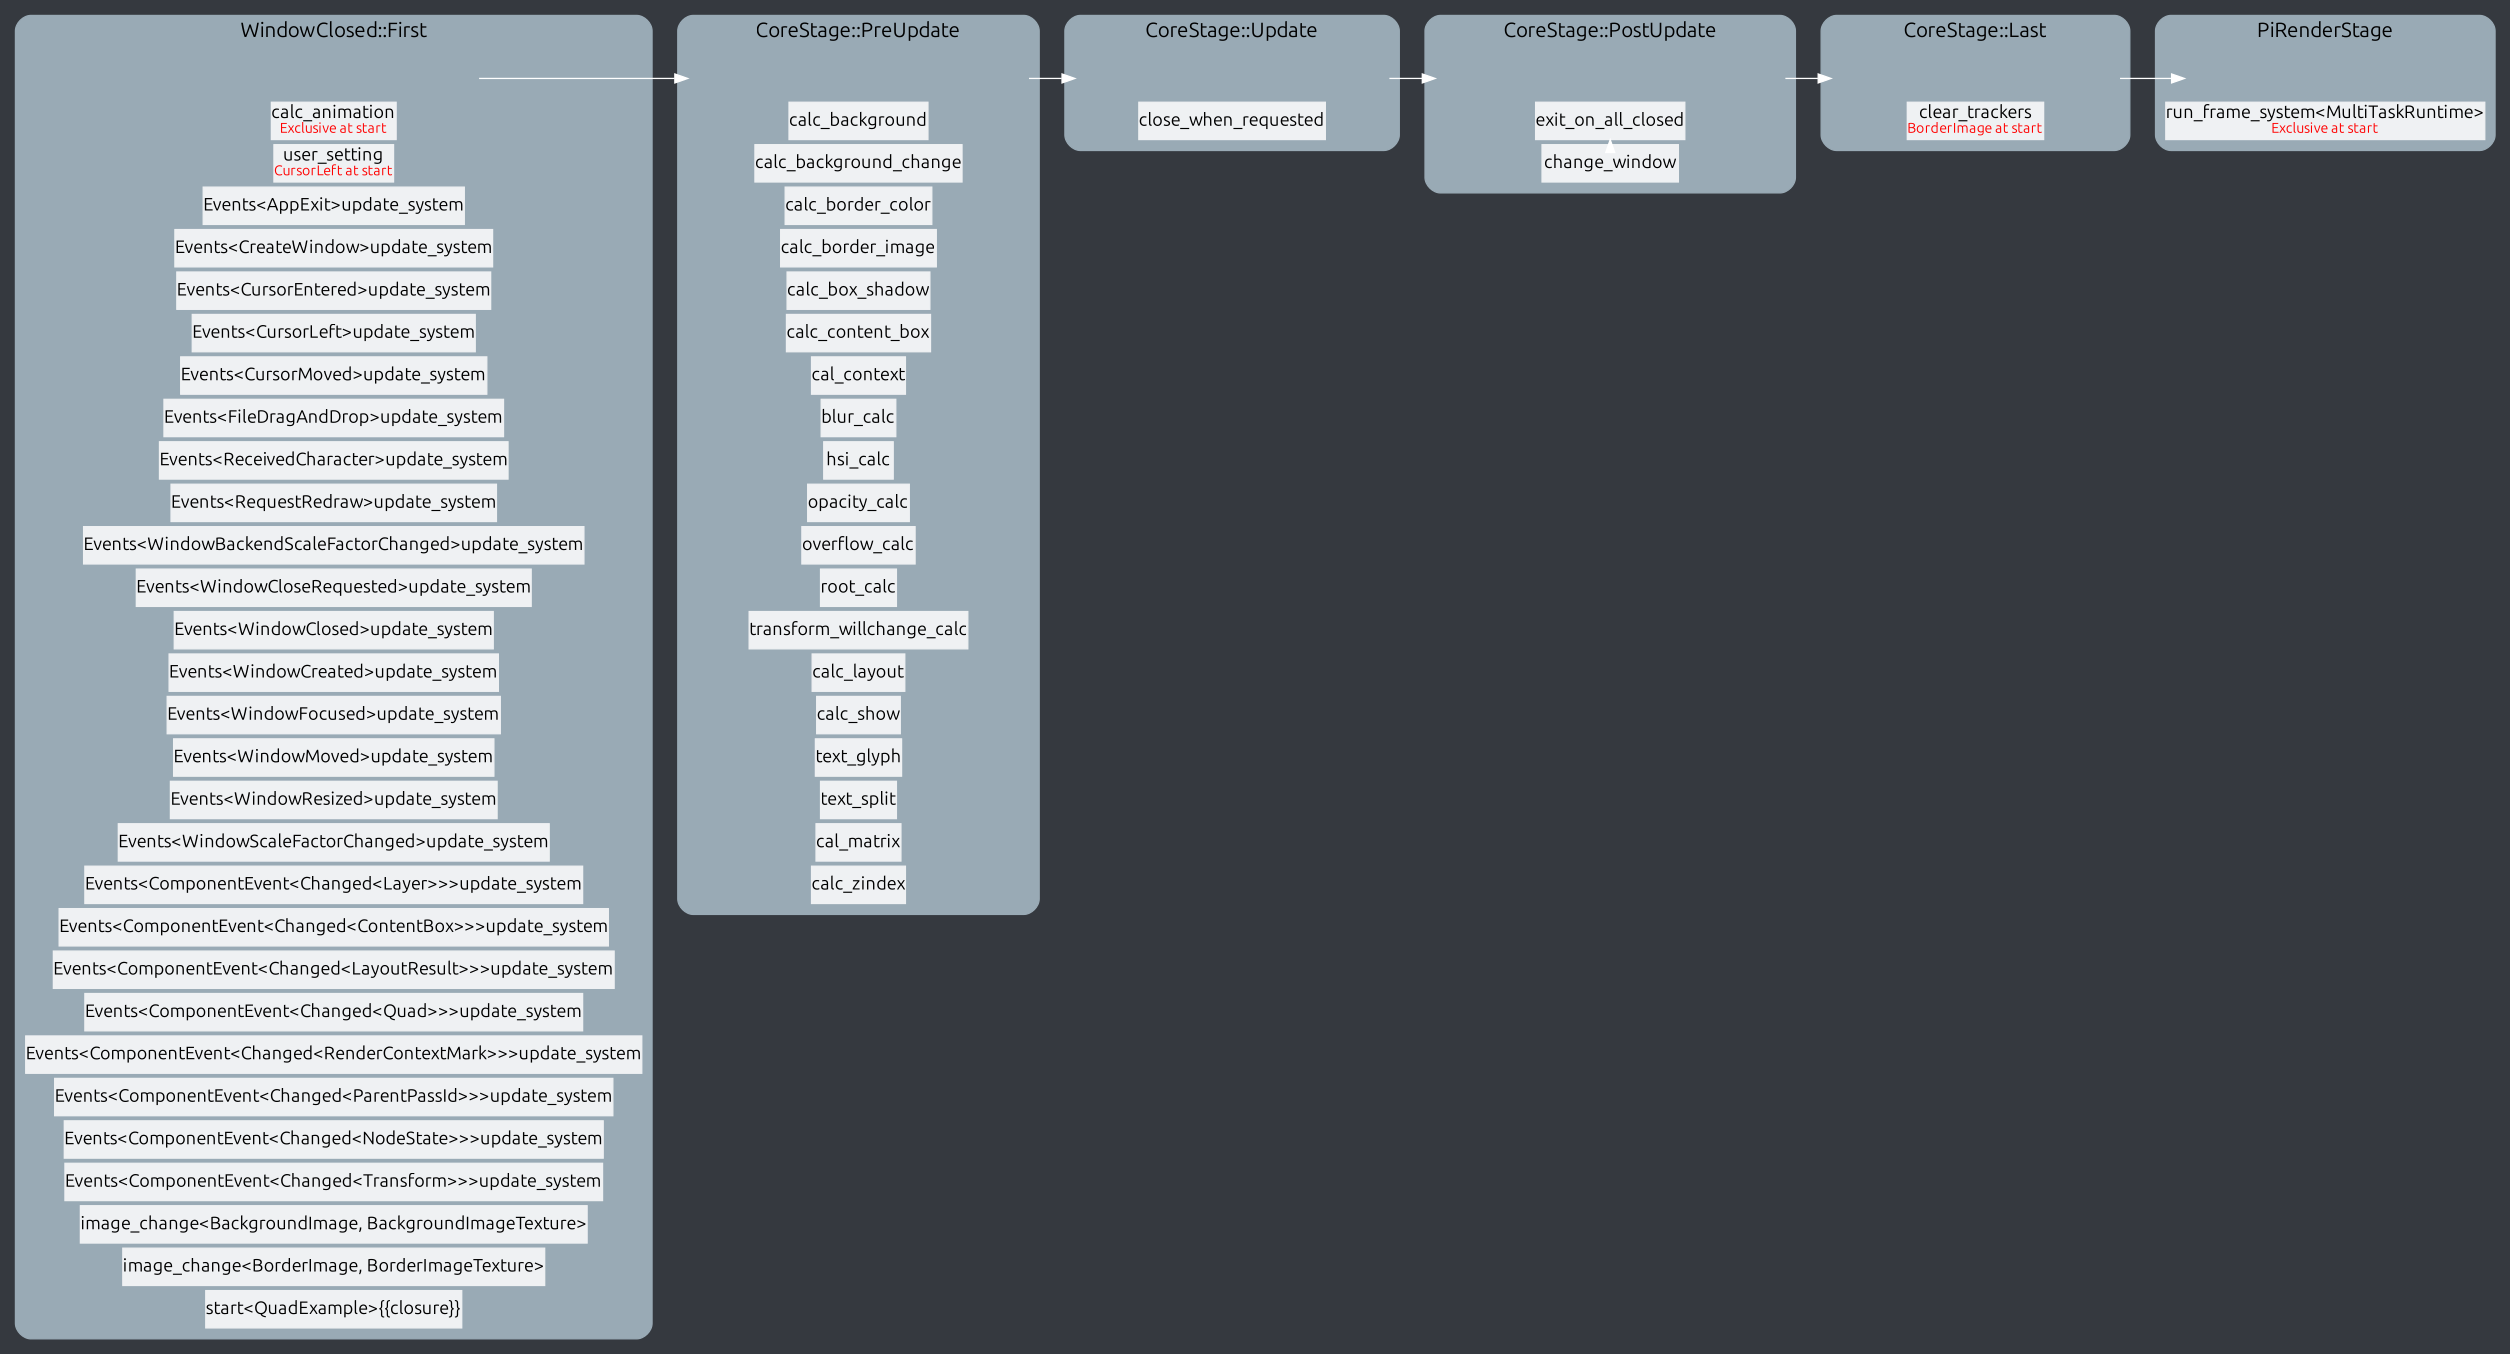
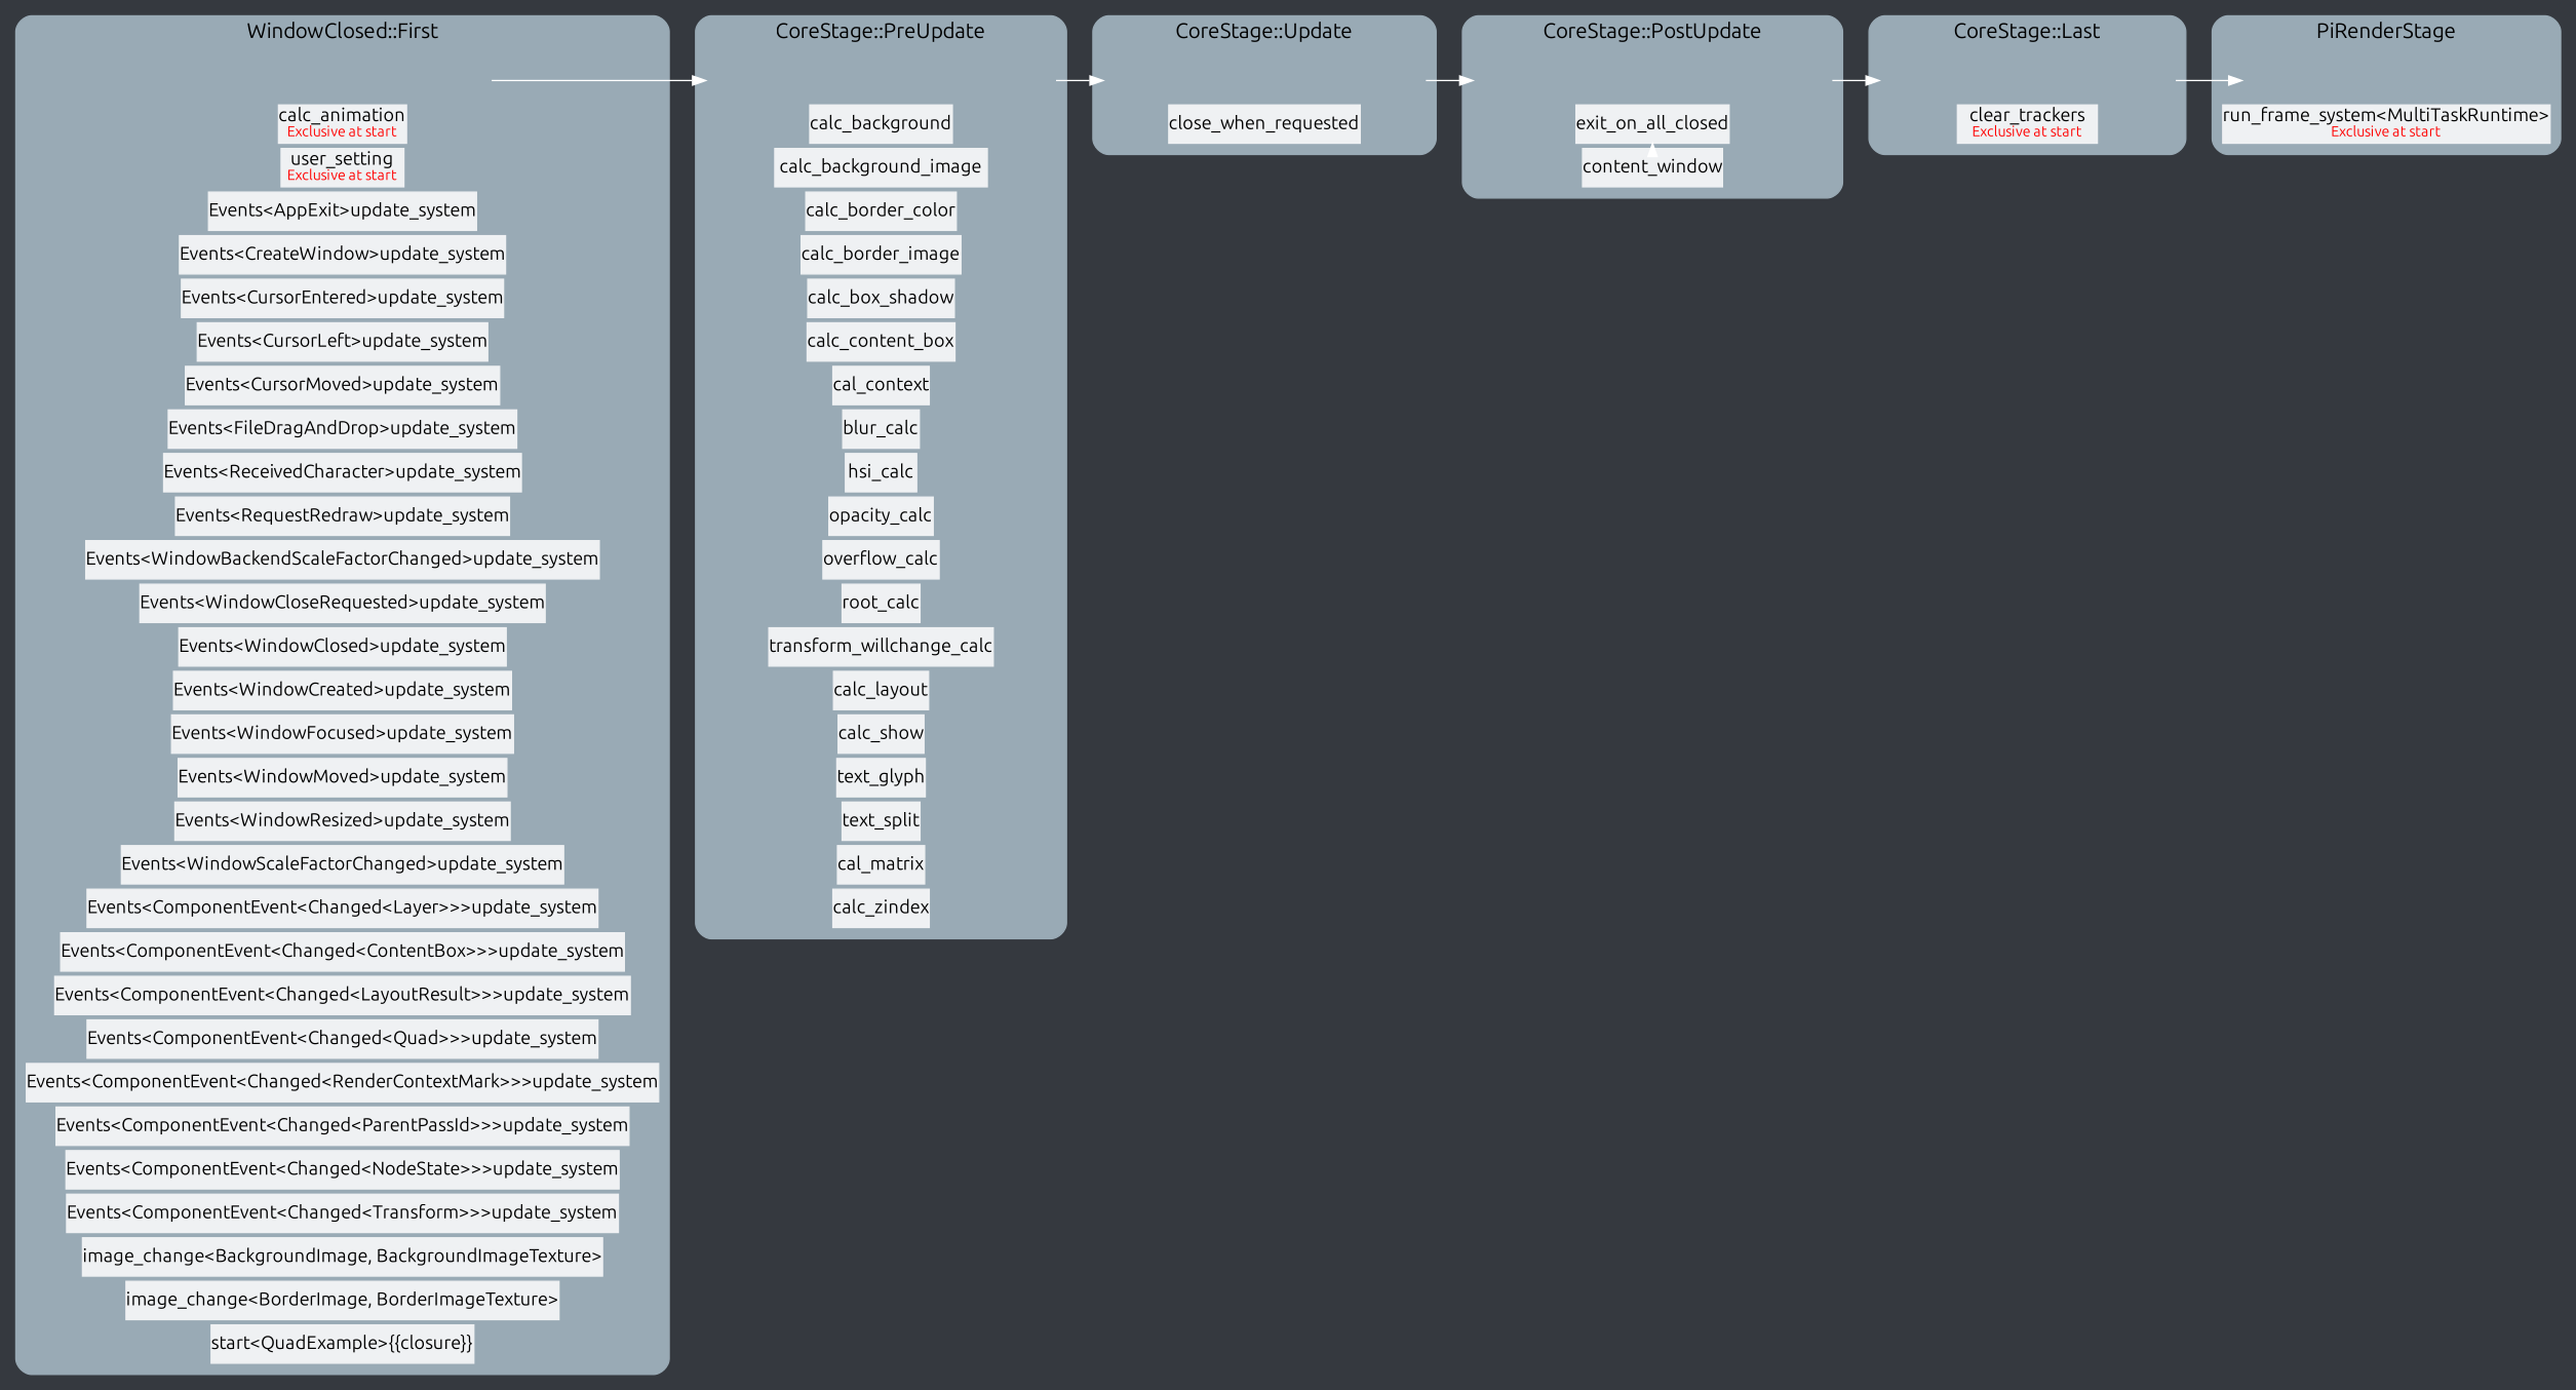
  digraph {
    bgcolor="#35393F"
    compound=true
    fontname=Ubuntu
    fontsize=16
    nodesep=0.05
    rankdir=LR
    node [bgcolor="#eff1f3" color="#eff1f3" fontname=Ubuntu margin=0 shape=box style=filled]
    edge [color=white fontname=Ubuntu]
    "MARKER_schedule_CoreStage::First" [height=0.4 style=invis]
    n2 [height=0.4 label=<calc_animation<BR /><FONT COLOR="red" POINT-SIZE="11">Exclusive at start</FONT>>]
-   n3 [height=0.4 label=<user_setting<BR /><FONT COLOR="red" POINT-SIZE="11">CursorLeft at start</FONT>>]
+   n3 [height=0.4 label=<user_setting<BR /><FONT COLOR="red" POINT-SIZE="11">Exclusive at start</FONT>>]
    n4 [height=0.4 label="Events<AppExit>update_system"]
    n5 [height=0.4 label="Events<CreateWindow>update_system"]
    n6 [height=0.4 label="Events<CursorEntered>update_system"]
    n7 [height=0.4 label="Events<CursorLeft>update_system"]
    n8 [height=0.4 label="Events<CursorMoved>update_system"]
    n9 [height=0.4 label="Events<FileDragAndDrop>update_system"]
    n10 [height=0.4 label="Events<ReceivedCharacter>update_system"]
    n11 [height=0.4 label="Events<RequestRedraw>update_system"]
    n12 [height=0.4 label="Events<WindowBackendScaleFactorChanged>update_system"]
    n13 [height=0.4 label="Events<WindowCloseRequested>update_system"]
    n14 [height=0.4 label="Events<WindowClosed>update_system"]
    n15 [height=0.4 label="Events<WindowCreated>update_system"]
    n16 [height=0.4 label="Events<WindowFocused>update_system"]
    n17 [height=0.4 label="Events<WindowMoved>update_system"]
    n18 [height=0.4 label="Events<WindowResized>update_system"]
    n19 [height=0.4 label="Events<WindowScaleFactorChanged>update_system"]
    n20 [height=0.4 label="Events<ComponentEvent<Changed<Layer>>>update_system"]
    n21 [height=0.4 label="Events<ComponentEvent<Changed<ContentBox>>>update_system"]
    n22 [height=0.4 label="Events<ComponentEvent<Changed<LayoutResult>>>update_system"]
    n23 [height=0.4 label="Events<ComponentEvent<Changed<Quad>>>update_system"]
    n24 [height=0.4 label="Events<ComponentEvent<Changed<RenderContextMark>>>update_system"]
    n25 [height=0.4 label="Events<ComponentEvent<Changed<ParentPassId>>>update_system"]
    n26 [height=0.4 label="Events<ComponentEvent<Changed<NodeState>>>update_system"]
    n27 [height=0.4 label="Events<ComponentEvent<Changed<Transform>>>update_system"]
    n28 [height=0.4 label="image_change<BackgroundImage, BackgroundImageTexture>"]
    n29 [height=0.4 label="image_change<BorderImage, BorderImageTexture>"]
    n30 [height=0.4 label="start<QuadExample>{{closure}}"]
    "MARKER_schedule_CoreStage::PreUpdate" [height=0.4 style=invis]
    n32 [height=0.4 label=calc_background]
-   n33 [height=0.4 label=calc_background_change]
+   n33 [height=0.4 label=calc_background_image]
    n34 [height=0.4 label=calc_border_color]
    n35 [height=0.4 label=calc_border_image]
    n36 [height=0.4 label=calc_box_shadow]
    n37 [height=0.4 label=calc_content_box]
    n38 [height=0.4 label=cal_context]
    n39 [height=0.4 label=blur_calc]
    n40 [height=0.4 label=hsi_calc]
    n41 [height=0.4 label=opacity_calc]
    n42 [height=0.4 label=overflow_calc]
    n43 [height=0.4 label=root_calc]
    n44 [height=0.4 label=transform_willchange_calc]
    n45 [height=0.4 label=calc_layout]
    n46 [height=0.4 label=calc_show]
    n47 [height=0.4 label=text_glyph]
    n48 [height=0.4 label=text_split]
    n49 [height=0.4 label=cal_matrix]
    n50 [height=0.4 label=calc_zindex]
    "MARKER_schedule_CoreStage::Update" [height=0.4 style=invis]
    n52 [height=0.4 label=close_when_requested]
    "MARKER_schedule_CoreStage::PostUpdate" [height=0.4 style=invis]
    n54 [height=0.4 label=exit_on_all_closed]
-   n55 [height=0.4 label=change_window]
+   n55 [height=0.4 label=content_window]
    "MARKER_schedule_CoreStage::Last" [height=0.4 style=invis]
-   n57 [height=0.4 label=<clear_trackers<BR /><FONT COLOR="red" POINT-SIZE="11">BorderImage at start</FONT>>]
+   n57 [height=0.4 label=<clear_trackers<BR /><FONT COLOR="red" POINT-SIZE="11">Exclusive at start</FONT>>]
    MARKER_schedule_PiRenderStage [height=0.4 style=invis]
    n59 [height=0.4 label=<run_frame_system&lt;MultiTaskRuntime&gt;<BR /><FONT COLOR="red" POINT-SIZE="11">Exclusive at start</FONT>>]
    subgraph cluster_1 {
      bgcolor="#99aab5"
      color="#99aab5"
      label="WindowClosed::First"
      rankdir=TD
      style=rounded
      "MARKER_schedule_CoreStage::First"
      n2
      n3
      n4
      n5
      n6
      n7
      n8
      n9
      n10
      n11
      n12
      n13
      n14
      n15
      n16
      n17
      n18
      n19
      n20
      n21
      n22
      n23
      n24
      n25
      n26
      n27
      n28
      n29
      n30
    }
    subgraph cluster_2 {
      bgcolor="#99aab5"
      color="#99aab5"
      label="CoreStage::PreUpdate"
      rankdir=TD
      style=rounded
      "MARKER_schedule_CoreStage::PreUpdate"
      n32
      n33
      n34
      n35
      n36
      n37
      n38
      n39
      n40
      n41
      n42
      n43
      n44
      n45
      n46
      n47
      n48
      n49
      n50
    }
    subgraph cluster_3 {
      bgcolor="#99aab5"
      color="#99aab5"
      label="CoreStage::Update"
      rankdir=TD
      style=rounded
      "MARKER_schedule_CoreStage::Update"
      n52
    }
    subgraph cluster_4 {
      bgcolor="#99aab5"
      color="#99aab5"
      label="CoreStage::PostUpdate"
      rankdir=TD
      style=rounded
      "MARKER_schedule_CoreStage::PostUpdate"
      n54
      n55
    }
    subgraph cluster_5 {
      bgcolor="#99aab5"
      color="#99aab5"
      label="CoreStage::Last"
      rankdir=TD
      style=rounded
      "MARKER_schedule_CoreStage::Last"
      n57
    }
    subgraph cluster_6 {
      bgcolor="#99aab5"
      color="#99aab5"
      label=PiRenderStage
      rankdir=TD
      style=rounded
      MARKER_schedule_PiRenderStage
      n59
    }
    "MARKER_schedule_CoreStage::First" -> "MARKER_schedule_CoreStage::PreUpdate"
    "MARKER_schedule_CoreStage::PreUpdate" -> "MARKER_schedule_CoreStage::Update"
    "MARKER_schedule_CoreStage::Update" -> "MARKER_schedule_CoreStage::PostUpdate"
    "MARKER_schedule_CoreStage::PostUpdate" -> "MARKER_schedule_CoreStage::Last"
    n55 -> n54 [constraint=false]
    "MARKER_schedule_CoreStage::Last" -> MARKER_schedule_PiRenderStage
  }
